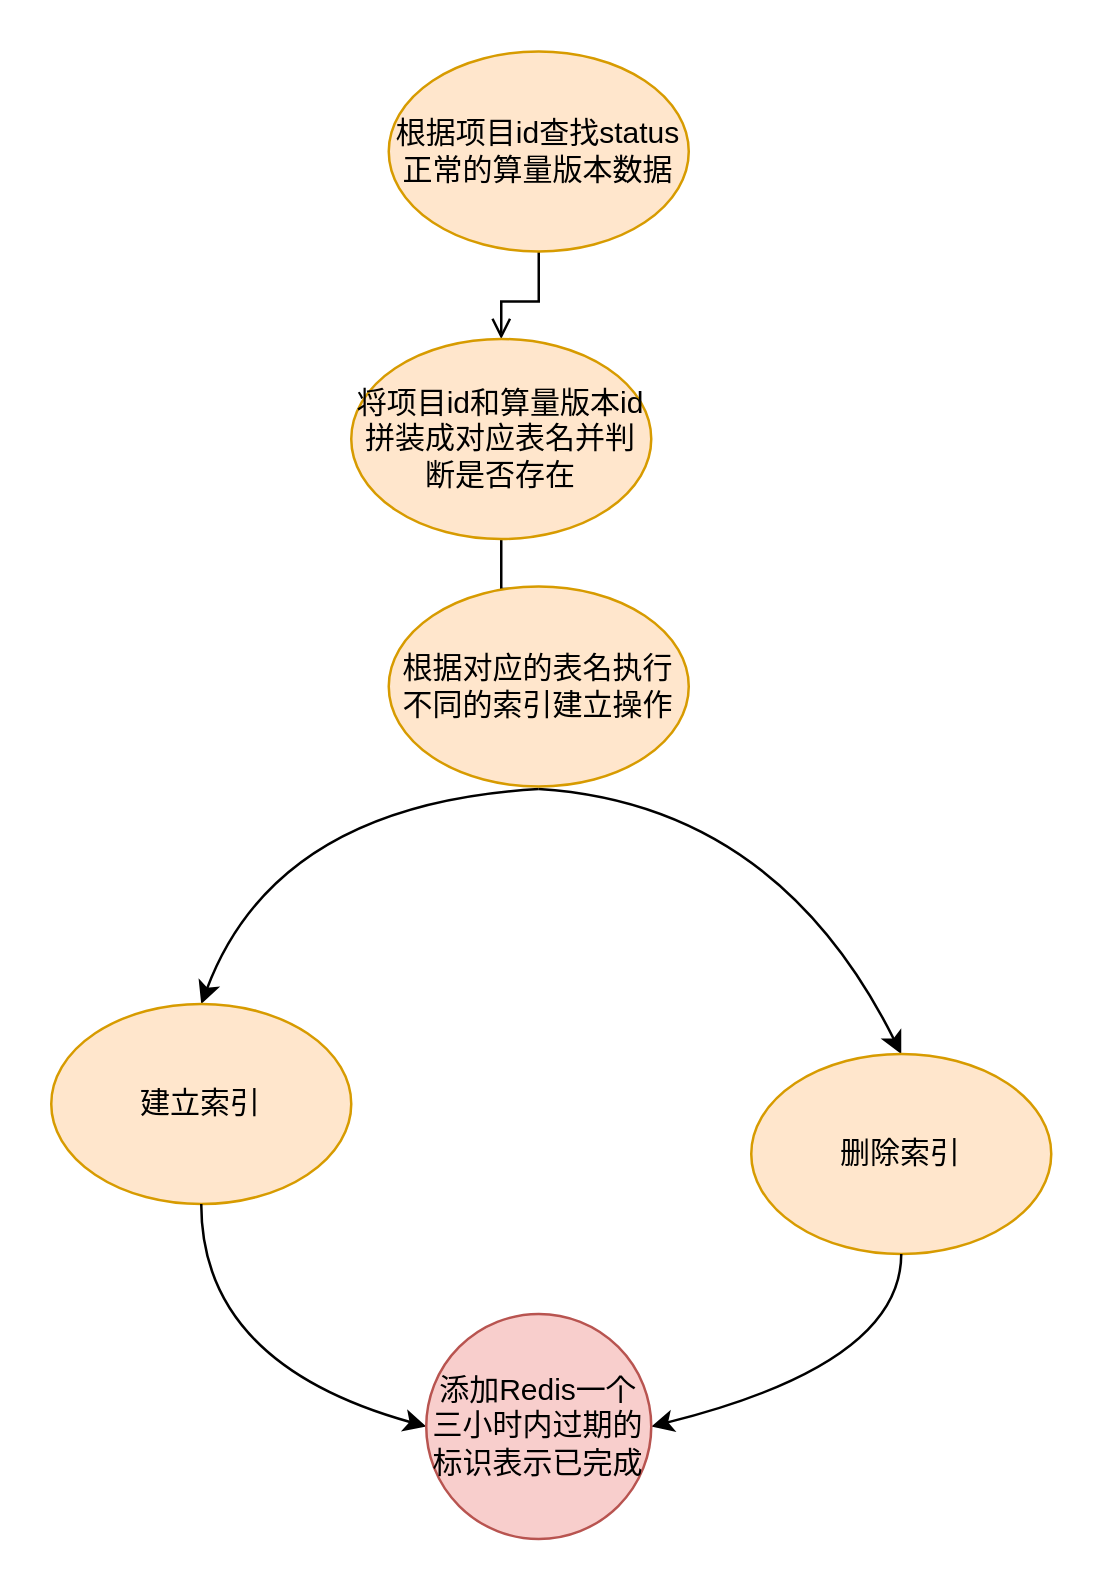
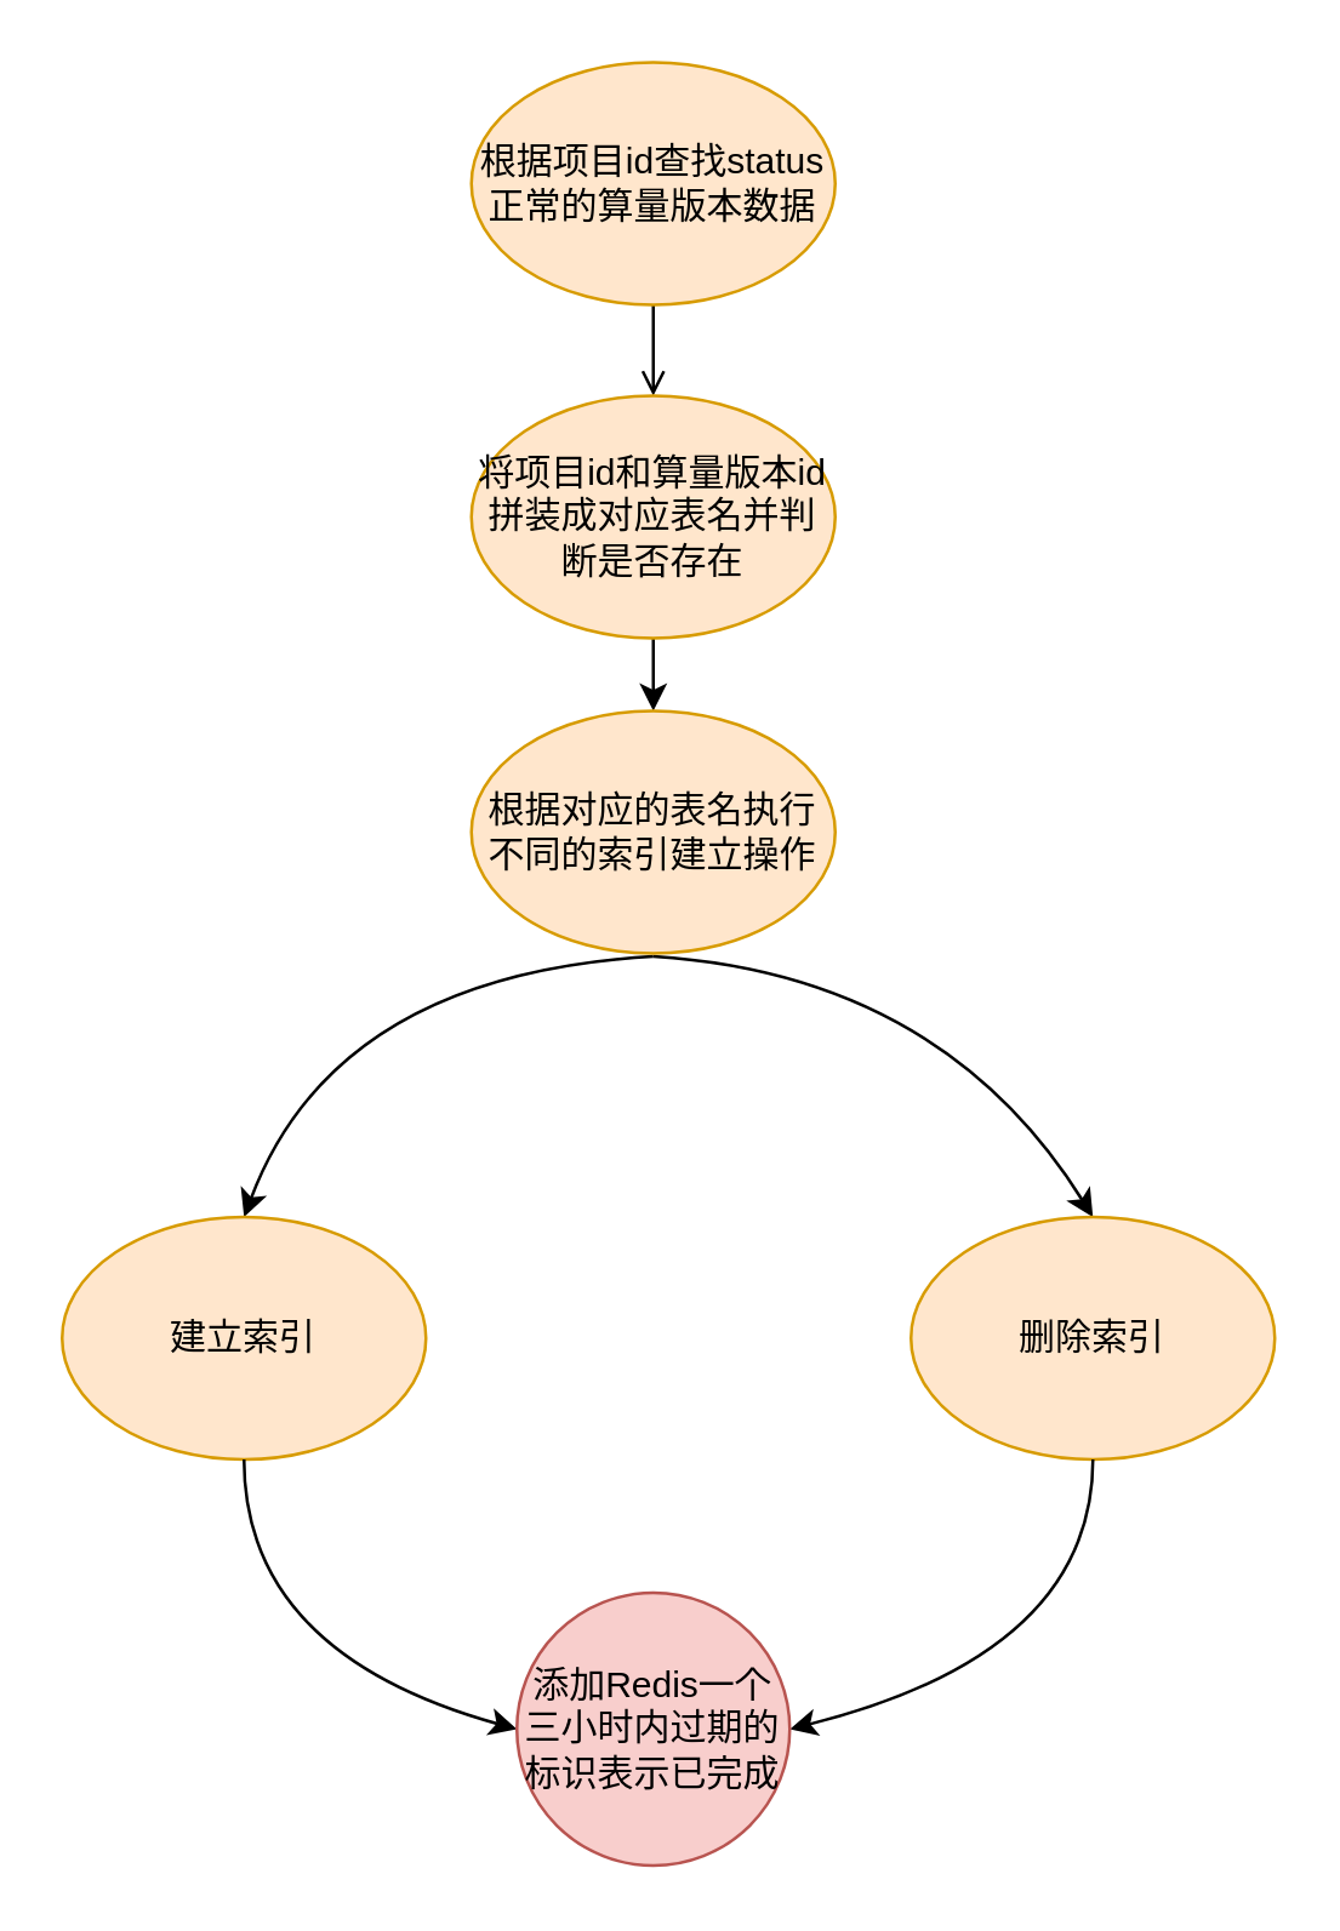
  <mxCell id="0" />
  <mxCell id="1" parent="0" />
  <mxCell id="2" value="" style="endArrow=classic;html=1;exitX=0.5;exitY=1;exitDx=0;exitDy=0;entryX=0.5;entryY=0;entryDx=0;entryDy=0;curved=1;" edge="1" parent="1" target="3"><mxGeometry width="50" height="50" relative="1" as="geometry"><mxPoint x="215" y="315" as="sourcePoint" /><mxPoint x="50" y="381" as="targetPoint" /><Array as="points"><mxPoint x="110" y="321" /></Array></mxGeometry></mxCell>
  <mxCell id="3" value="建立索引" style="ellipse;whiteSpace=wrap;html=1;fillColor=#ffe6cc;strokeColor=#d79b00;" vertex="1" parent="1"><mxGeometry x="20" y="401" width="120" height="80" as="geometry" /></mxCell>
  <mxCell id="4" value="" style="endArrow=classic;html=1;exitX=0.5;exitY=1;exitDx=0;exitDy=0;curved=1;entryX=0.5;entryY=0;entryDx=0;entryDy=0;" edge="1" parent="1" target="5"><mxGeometry width="50" height="50" relative="1" as="geometry"><mxPoint x="215" y="315" as="sourcePoint" /><mxPoint x="360" y="401" as="targetPoint" /><Array as="points"><mxPoint x="310" y="321" /></Array></mxGeometry></mxCell>
- <mxCell id="5" value="删除索引" style="ellipse;whiteSpace=wrap;html=1;fillColor=#ffe6cc;strokeColor=#d79b00;" vertex="1" parent="1"><mxGeometry x="300" y="421" width="120" height="80" as="geometry" /></mxCell>
+ <mxCell id="5" value="删除索引" style="ellipse;whiteSpace=wrap;html=1;fillColor=#ffe6cc;strokeColor=#d79b00;" vertex="1" parent="1"><mxGeometry x="300" y="401" width="120" height="80" as="geometry" /></mxCell>
  <mxCell id="6" value="" style="endArrow=classic;html=1;exitX=0.5;exitY=1;exitDx=0;exitDy=0;curved=1;entryX=0;entryY=0.5;entryDx=0;entryDy=0;" edge="1" parent="1" source="3" target="8"><mxGeometry width="50" height="50" relative="1" as="geometry"><mxPoint x="140" y="585" as="sourcePoint" /><mxPoint x="130" y="565" as="targetPoint" /><Array as="points"><mxPoint x="80" y="545" /></Array></mxGeometry></mxCell>
  <mxCell id="7" value="" style="endArrow=classic;html=1;exitX=0.5;exitY=1;exitDx=0;exitDy=0;curved=1;entryX=1;entryY=0.5;entryDx=0;entryDy=0;" edge="1" parent="1" source="5" target="8"><mxGeometry width="50" height="50" relative="1" as="geometry"><mxPoint x="300" y="535" as="sourcePoint" /><mxPoint x="320" y="575" as="targetPoint" /><Array as="points"><mxPoint x="360" y="545" /></Array></mxGeometry></mxCell>
  <mxCell id="8" value="添加Redis一个三小时内过期的标识表示已完成" style="ellipse;whiteSpace=wrap;html=1;aspect=fixed;fillColor=#f8cecc;strokeColor=#b85450;" vertex="1" parent="1"><mxGeometry x="170" y="525" width="90" height="90" as="geometry" /></mxCell>
  <mxCell id="9" style="edgeStyle=orthogonalEdgeStyle;rounded=0;orthogonalLoop=1;jettySize=auto;html=1;entryX=0.5;entryY=0;entryDx=0;entryDy=0;endArrow=open;" edge="1" parent="1" source="10" target="12"><mxGeometry relative="1" as="geometry"><mxPoint x="215" y="130" as="targetPoint" /></mxGeometry></mxCell>
  <mxCell id="10" value="根据项目id查找status正常的算量版本数据" style="ellipse;whiteSpace=wrap;html=1;fillColor=#ffe6cc;strokeColor=#d79b00;" vertex="1" parent="1"><mxGeometry x="155" y="20" width="120" height="80" as="geometry" /></mxCell>
  <mxCell id="11" style="edgeStyle=orthogonalEdgeStyle;rounded=0;orthogonalLoop=1;jettySize=auto;html=1;entryX=0.5;entryY=0;entryDx=0;entryDy=0;" edge="1" parent="1" source="12" target="13"><mxGeometry relative="1" as="geometry" /></mxCell>
- <mxCell id="12" value="将项目id和算量版本id拼装成对应表名并判断是否存在" style="ellipse;whiteSpace=wrap;html=1;fillColor=#ffe6cc;strokeColor=#d79b00;" vertex="1" parent="1"><mxGeometry x="140" y="135" width="120" height="80" as="geometry" /></mxCell>
+ <mxCell id="12" value="将项目id和算量版本id拼装成对应表名并判断是否存在" style="ellipse;whiteSpace=wrap;html=1;fillColor=#ffe6cc;strokeColor=#d79b00;" vertex="1" parent="1"><mxGeometry x="155" y="130" width="120" height="80" as="geometry" /></mxCell>
  <mxCell id="13" value="根据对应的表名执行不同的索引建立操作" style="ellipse;whiteSpace=wrap;html=1;fillColor=#ffe6cc;strokeColor=#d79b00;" vertex="1" parent="1"><mxGeometry x="155" y="234" width="120" height="80" as="geometry" /></mxCell>
